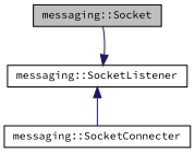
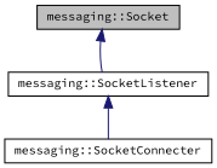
  digraph {
    fontname="Source Code Pro"
    node [color=black fillcolor=white fontname="Source Code Pro" fontsize=10 shape=record style=filled]
    edge [color=midnightblue dir=back fontname="Source Code Pro" fontsize=10 labelfontname=Helvetica labelfontsize=10 style=solid]
    n1 [fillcolor=grey75 fontcolor=black height=0.2 label="messaging::Socket" width=0.4]
    n2 [height=0.2 label="messaging::SocketListener" width=0.4]
    n3 [height=0.2 label="messaging::SocketConnecter" width=0.4]
-   n2 -> n1
+   n1 -> n2
    n2 -> n3
  }
